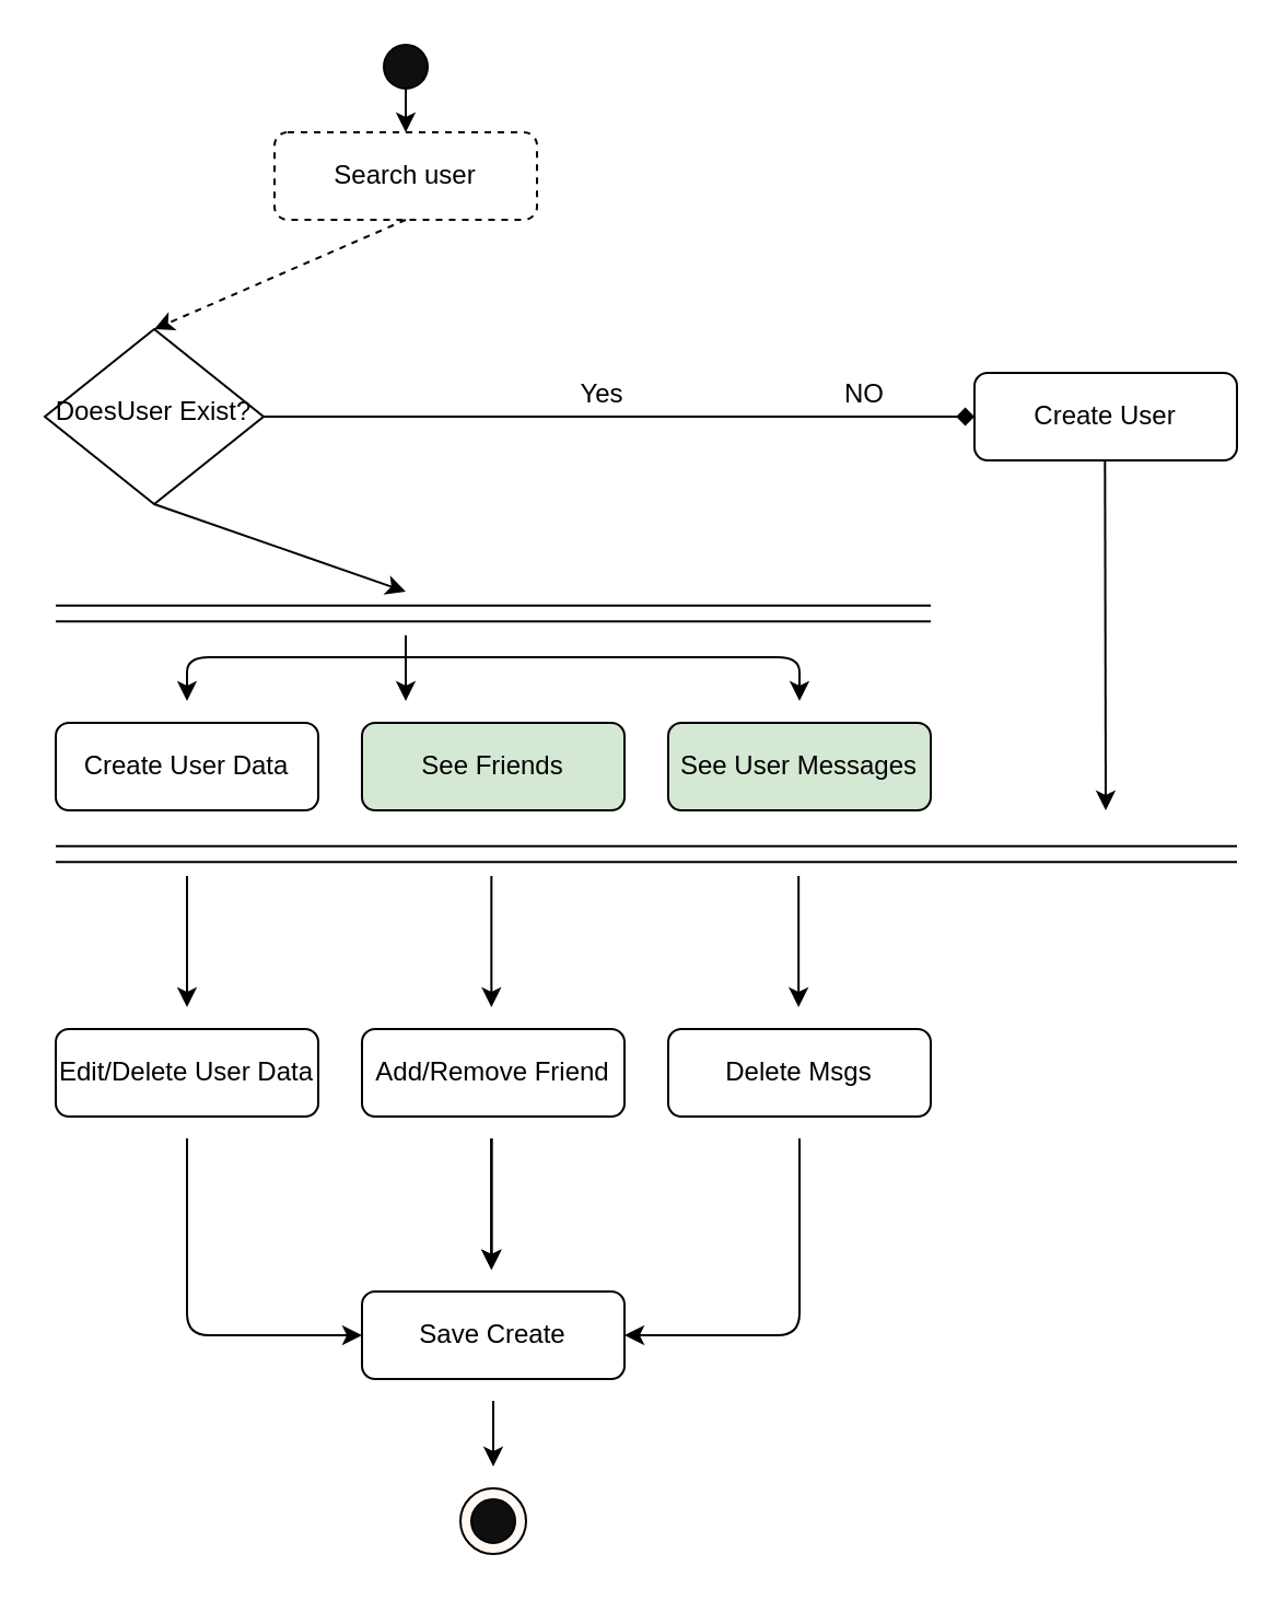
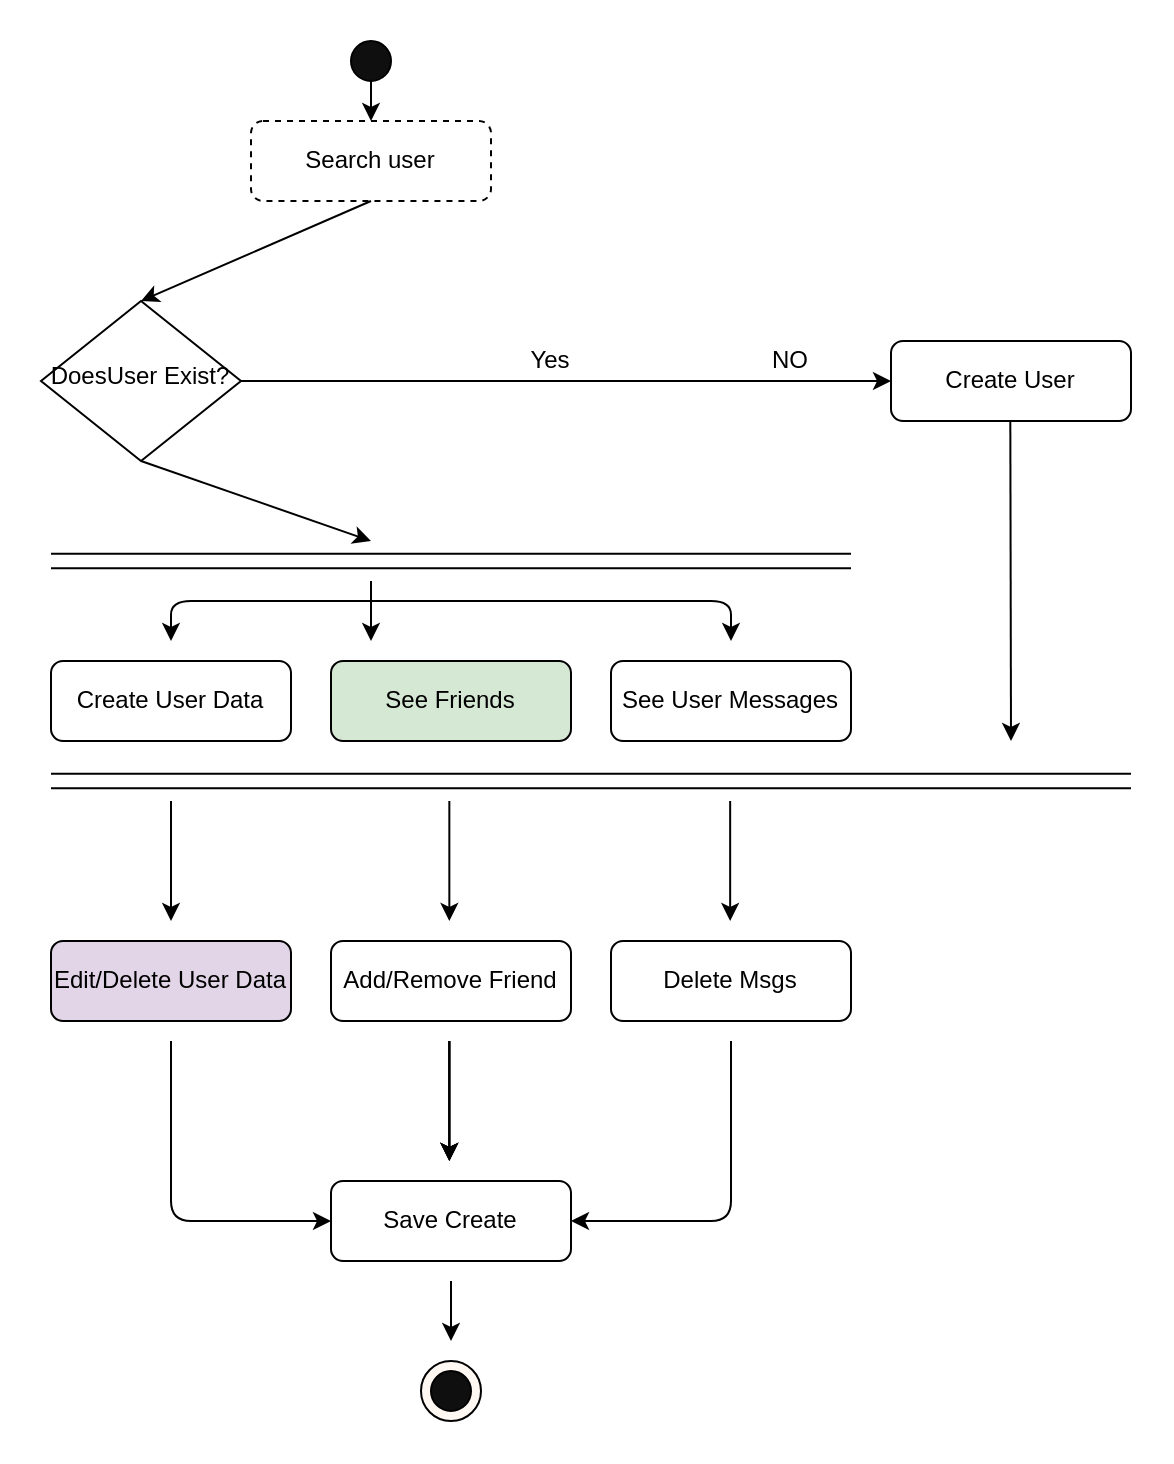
  <mxCell id="0" />
  <mxCell id="1" parent="0" />
  <mxCell id="2" value="Search user" style="rounded=1;whiteSpace=wrap;html=1;fontSize=12;glass=0;strokeWidth=1;shadow=0;dashed=1;" parent="1" vertex="1"><mxGeometry x="125" y="60" width="120" height="40" as="geometry" /></mxCell>
  <mxCell id="3" value="DoesUser Exist?" style="rhombus;whiteSpace=wrap;html=1;shadow=0;fontFamily=Helvetica;fontSize=12;align=center;strokeWidth=1;spacing=6;spacingTop=-4;" parent="1" vertex="1"><mxGeometry x="20" y="150" width="100" height="80" as="geometry" /></mxCell>
  <mxCell id="4" value="Create User" style="rounded=1;whiteSpace=wrap;html=1;fontSize=12;glass=0;strokeWidth=1;shadow=0;" parent="1" vertex="1"><mxGeometry x="445" y="170" width="120" height="40" as="geometry" /></mxCell>
  <mxCell id="5" value="" style="ellipse;whiteSpace=wrap;html=1;aspect=fixed;fillColor=#0F0F0F;" vertex="1" parent="1"><mxGeometry x="175" y="20" width="20" height="20" as="geometry" /></mxCell>
  <mxCell id="6" value="" style="endArrow=classic;html=1;entryX=0.5;entryY=0;entryDx=0;entryDy=0;" edge="1" parent="1" source="5" target="2"><mxGeometry width="50" height="50" relative="1" as="geometry"><mxPoint x="295" y="340" as="sourcePoint" /><mxPoint x="345" y="290" as="targetPoint" /></mxGeometry></mxCell>
- <mxCell id="7" value="" style="endArrow=classic;html=1;exitX=0.5;exitY=1;exitDx=0;exitDy=0;entryX=0.5;entryY=0;entryDx=0;entryDy=0;dashed=1;" edge="1" parent="1" source="2" target="3"><mxGeometry width="50" height="50" relative="1" as="geometry"><mxPoint x="275" y="270" as="sourcePoint" /><mxPoint x="325" y="220" as="targetPoint" /></mxGeometry></mxCell>
- <mxCell id="8" value="" style="endArrow=diamond;html=1;exitX=1;exitY=0.5;exitDx=0;exitDy=0;entryX=0;entryY=0.5;entryDx=0;entryDy=0;" edge="1" parent="1" source="3" target="4"><mxGeometry width="50" height="50" relative="1" as="geometry"><mxPoint x="275" y="270" as="sourcePoint" /><mxPoint x="325" y="220" as="targetPoint" /></mxGeometry></mxCell>
+ <mxCell id="7" value="" style="endArrow=classic;html=1;exitX=0.5;exitY=1;exitDx=0;exitDy=0;entryX=0.5;entryY=0;entryDx=0;entryDy=0;" edge="1" parent="1" source="2" target="3"><mxGeometry width="50" height="50" relative="1" as="geometry"><mxPoint x="275" y="270" as="sourcePoint" /><mxPoint x="325" y="220" as="targetPoint" /></mxGeometry></mxCell>
+ <mxCell id="8" value="" style="endArrow=classic;html=1;exitX=1;exitY=0.5;exitDx=0;exitDy=0;entryX=0;entryY=0.5;entryDx=0;entryDy=0;" edge="1" parent="1" source="3" target="4"><mxGeometry width="50" height="50" relative="1" as="geometry"><mxPoint x="275" y="270" as="sourcePoint" /><mxPoint x="325" y="220" as="targetPoint" /></mxGeometry></mxCell>
  <mxCell id="9" value="" style="endArrow=classic;html=1;exitX=0.5;exitY=1;exitDx=0;exitDy=0;" edge="1" parent="1" source="3"><mxGeometry width="50" height="50" relative="1" as="geometry"><mxPoint x="275" y="270" as="sourcePoint" /><mxPoint x="185" y="270" as="targetPoint" /></mxGeometry></mxCell>
  <mxCell id="10" value="" style="endArrow=classic;html=1;exitX=0.5;exitY=1;exitDx=0;exitDy=0;" edge="1" parent="1"><mxGeometry width="50" height="50" relative="1" as="geometry"><mxPoint x="504.66" y="210" as="sourcePoint" /><mxPoint x="505" y="370" as="targetPoint" /></mxGeometry></mxCell>
  <mxCell id="11" value="" style="shape=link;html=1;width=7.241;" edge="1" parent="1"><mxGeometry width="50" height="50" relative="1" as="geometry"><mxPoint x="25" y="280" as="sourcePoint" /><mxPoint x="425" y="280" as="targetPoint" /></mxGeometry></mxCell>
  <mxCell id="12" value="" style="endArrow=classic;html=1;" edge="1" parent="1"><mxGeometry width="50" height="50" relative="1" as="geometry"><mxPoint x="185" y="290" as="sourcePoint" /><mxPoint x="185" y="320" as="targetPoint" /></mxGeometry></mxCell>
  <mxCell id="13" value="See Friends" style="rounded=1;whiteSpace=wrap;html=1;fontSize=12;glass=0;strokeWidth=1;shadow=0;fillColor=#d5e8d4;" vertex="1" parent="1"><mxGeometry x="165" y="330" width="120" height="40" as="geometry" /></mxCell>
  <mxCell id="14" value="Create User Data" style="rounded=1;whiteSpace=wrap;html=1;fontSize=12;glass=0;strokeWidth=1;shadow=0;" vertex="1" parent="1"><mxGeometry x="25" y="330" width="120" height="40" as="geometry" /></mxCell>
- <mxCell id="15" value="See User Messages" style="rounded=1;whiteSpace=wrap;html=1;fontSize=12;glass=0;strokeWidth=1;shadow=0;fillColor=#d5e8d4;" vertex="1" parent="1"><mxGeometry x="305" y="330" width="120" height="40" as="geometry" /></mxCell>
+ <mxCell id="15" value="See User Messages" style="rounded=1;whiteSpace=wrap;html=1;fontSize=12;glass=0;strokeWidth=1;shadow=0;" vertex="1" parent="1"><mxGeometry x="305" y="330" width="120" height="40" as="geometry" /></mxCell>
  <mxCell id="16" value="NO" style="text;html=1;strokeColor=none;fillColor=none;align=center;verticalAlign=middle;whiteSpace=wrap;rounded=0;" vertex="1" parent="1"><mxGeometry x="375" y="170" width="40" height="20" as="geometry" /></mxCell>
  <mxCell id="17" value="Yes" style="text;html=1;strokeColor=none;fillColor=none;align=center;verticalAlign=middle;whiteSpace=wrap;rounded=0;" vertex="1" parent="1"><mxGeometry x="255" y="170" width="40" height="20" as="geometry" /></mxCell>
  <mxCell id="18" value="" style="endArrow=classic;html=1;" edge="1" parent="1"><mxGeometry width="50" height="50" relative="1" as="geometry"><mxPoint x="185" y="300" as="sourcePoint" /><mxPoint x="365" y="320" as="targetPoint" /><Array as="points"><mxPoint x="365" y="300" /></Array></mxGeometry></mxCell>
  <mxCell id="19" value="" style="endArrow=classic;html=1;" edge="1" parent="1"><mxGeometry width="50" height="50" relative="1" as="geometry"><mxPoint x="185" y="300" as="sourcePoint" /><mxPoint x="85" y="320" as="targetPoint" /><Array as="points"><mxPoint x="85" y="300" /></Array></mxGeometry></mxCell>
  <mxCell id="20" value="" style="shape=link;html=1;width=7.241;" edge="1" parent="1"><mxGeometry width="50" height="50" relative="1" as="geometry"><mxPoint x="25" y="390" as="sourcePoint" /><mxPoint x="565" y="390" as="targetPoint" /></mxGeometry></mxCell>
  <mxCell id="21" value="" style="endArrow=classic;html=1;" edge="1" parent="1"><mxGeometry width="50" height="50" relative="1" as="geometry"><mxPoint x="85" y="400" as="sourcePoint" /><mxPoint x="85" y="460" as="targetPoint" /></mxGeometry></mxCell>
  <mxCell id="22" value="" style="endArrow=classic;html=1;" edge="1" parent="1"><mxGeometry width="50" height="50" relative="1" as="geometry"><mxPoint x="224.17" y="400" as="sourcePoint" /><mxPoint x="224.17" y="460" as="targetPoint" /></mxGeometry></mxCell>
  <mxCell id="23" value="" style="endArrow=classic;html=1;" edge="1" parent="1"><mxGeometry width="50" height="50" relative="1" as="geometry"><mxPoint x="364.58" y="400" as="sourcePoint" /><mxPoint x="364.58" y="460" as="targetPoint" /></mxGeometry></mxCell>
- <mxCell id="24" value="Edit/Delete User Data" style="rounded=1;whiteSpace=wrap;html=1;fontSize=12;glass=0;strokeWidth=1;shadow=0;" vertex="1" parent="1"><mxGeometry x="25" y="470" width="120" height="40" as="geometry" /></mxCell>
+ <mxCell id="24" value="Edit/Delete User Data" style="rounded=1;whiteSpace=wrap;html=1;fontSize=12;glass=0;strokeWidth=1;shadow=0;fillColor=#e1d5e7;" vertex="1" parent="1"><mxGeometry x="25" y="470" width="120" height="40" as="geometry" /></mxCell>
  <mxCell id="25" value="Add/Remove Friend" style="rounded=1;whiteSpace=wrap;html=1;fontSize=12;glass=0;strokeWidth=1;shadow=0;" vertex="1" parent="1"><mxGeometry x="165" y="470" width="120" height="40" as="geometry" /></mxCell>
  <mxCell id="26" value="Delete Msgs" style="rounded=1;whiteSpace=wrap;html=1;fontSize=12;glass=0;strokeWidth=1;shadow=0;" vertex="1" parent="1"><mxGeometry x="305" y="470" width="120" height="40" as="geometry" /></mxCell>
  <mxCell id="27" value="" style="endArrow=classic;html=1;entryX=0;entryY=0.5;entryDx=0;entryDy=0;" edge="1" parent="1" target="29"><mxGeometry width="50" height="50" relative="1" as="geometry"><mxPoint x="85" y="520" as="sourcePoint" /><mxPoint x="135" y="600" as="targetPoint" /><Array as="points"><mxPoint x="85" y="610" /></Array></mxGeometry></mxCell>
  <mxCell id="28" value="" style="endArrow=classic;html=1;" edge="1" parent="1"><mxGeometry width="50" height="50" relative="1" as="geometry"><mxPoint x="224.17" y="520" as="sourcePoint" /><mxPoint x="224.17" y="580" as="targetPoint" /></mxGeometry></mxCell>
  <mxCell id="29" value="Save Create" style="rounded=1;whiteSpace=wrap;html=1;fontSize=12;glass=0;strokeWidth=1;shadow=0;" vertex="1" parent="1"><mxGeometry x="165" y="590" width="120" height="40" as="geometry" /></mxCell>
  <mxCell id="30" value="" style="endArrow=classic;html=1;entryX=1;entryY=0.5;entryDx=0;entryDy=0;" edge="1" parent="1" target="29"><mxGeometry width="50" height="50" relative="1" as="geometry"><mxPoint x="365" y="520" as="sourcePoint" /><mxPoint x="295" y="610" as="targetPoint" /><Array as="points"><mxPoint x="365" y="610" /></Array></mxGeometry></mxCell>
  <mxCell id="31" value="" style="endArrow=classic;html=1;" edge="1" parent="1"><mxGeometry width="50" height="50" relative="1" as="geometry"><mxPoint x="224.17" y="520" as="sourcePoint" /><mxPoint x="224.17" y="580" as="targetPoint" /></mxGeometry></mxCell>
  <mxCell id="32" value="" style="endArrow=classic;html=1;" edge="1" parent="1"><mxGeometry width="50" height="50" relative="1" as="geometry"><mxPoint x="224.17" y="520" as="sourcePoint" /><mxPoint x="224.17" y="580" as="targetPoint" /></mxGeometry></mxCell>
  <mxCell id="33" value="" style="endArrow=classic;html=1;" edge="1" parent="1"><mxGeometry width="50" height="50" relative="1" as="geometry"><mxPoint x="225" y="640" as="sourcePoint" /><mxPoint x="225" y="670" as="targetPoint" /></mxGeometry></mxCell>
  <mxCell id="34" value="" style="ellipse;whiteSpace=wrap;html=1;aspect=fixed;fillColor=#FFF7F2;" vertex="1" parent="1"><mxGeometry x="210" y="680" width="30" height="30" as="geometry" /></mxCell>
  <mxCell id="35" value="" style="ellipse;whiteSpace=wrap;html=1;aspect=fixed;fillColor=#0F0F0F;" vertex="1" parent="1"><mxGeometry x="215" y="685" width="20" height="20" as="geometry" /></mxCell>
